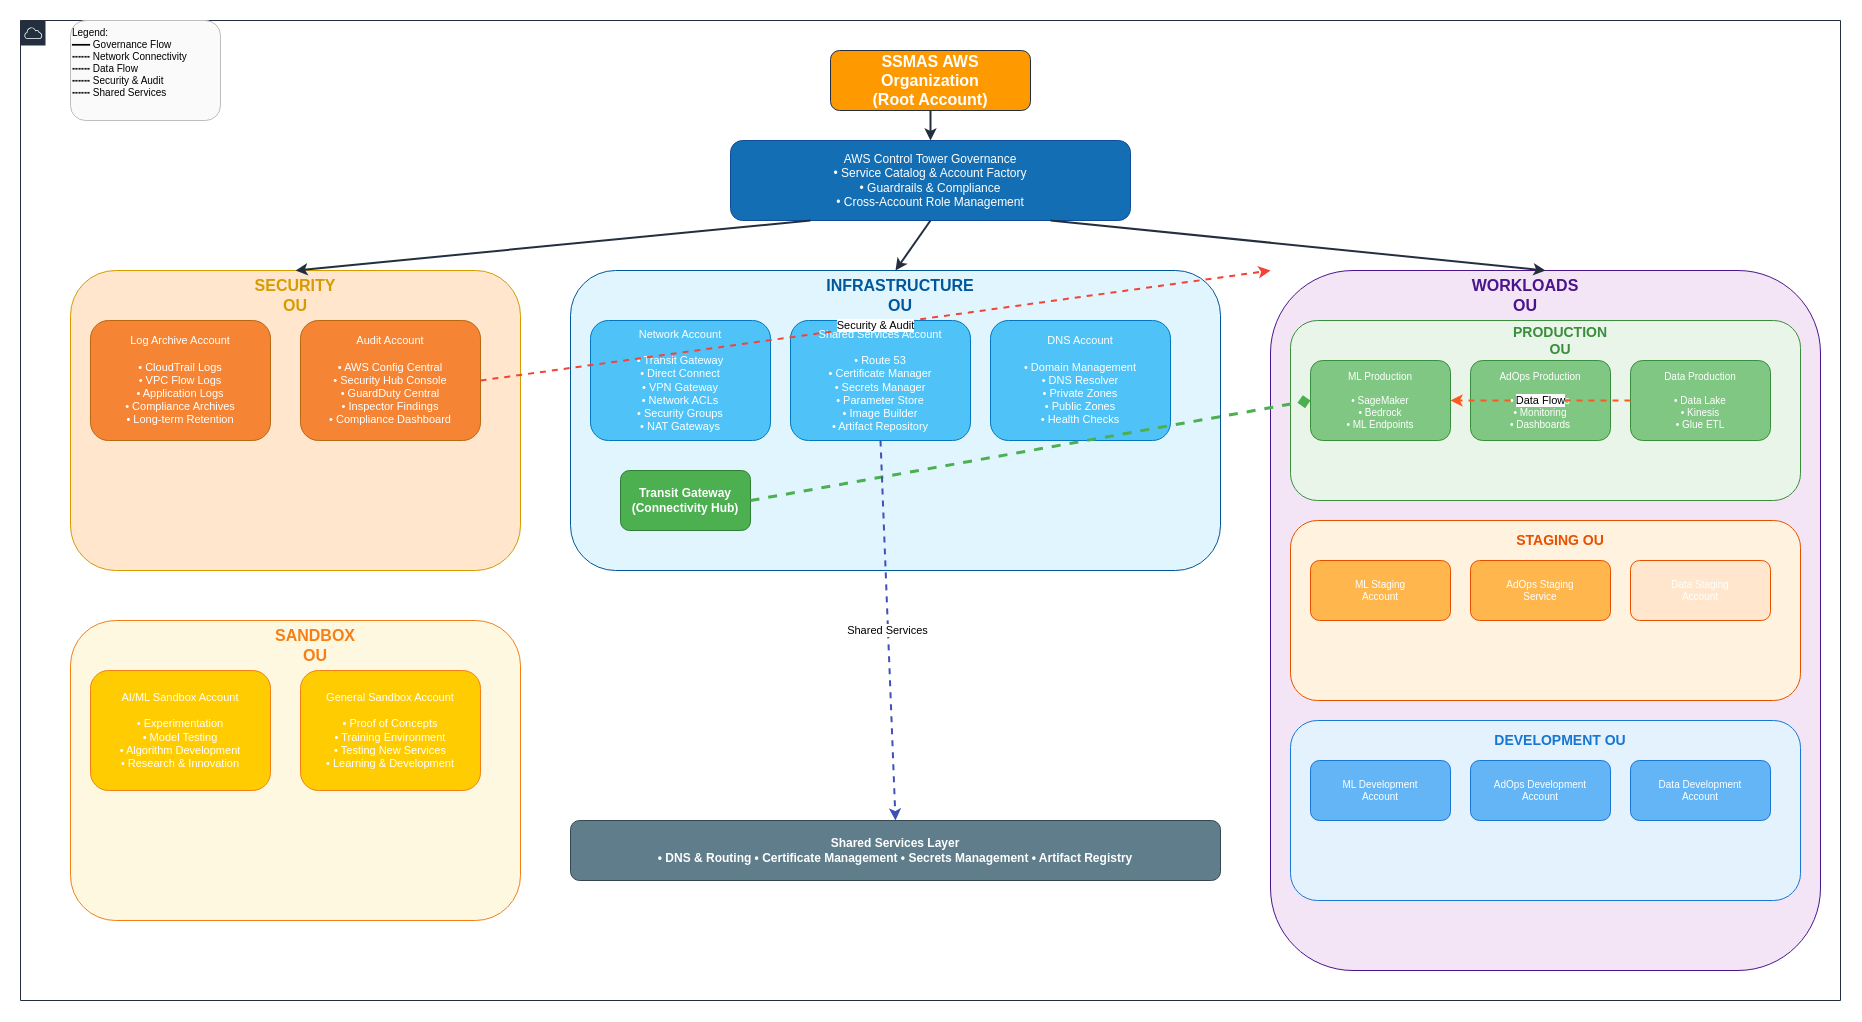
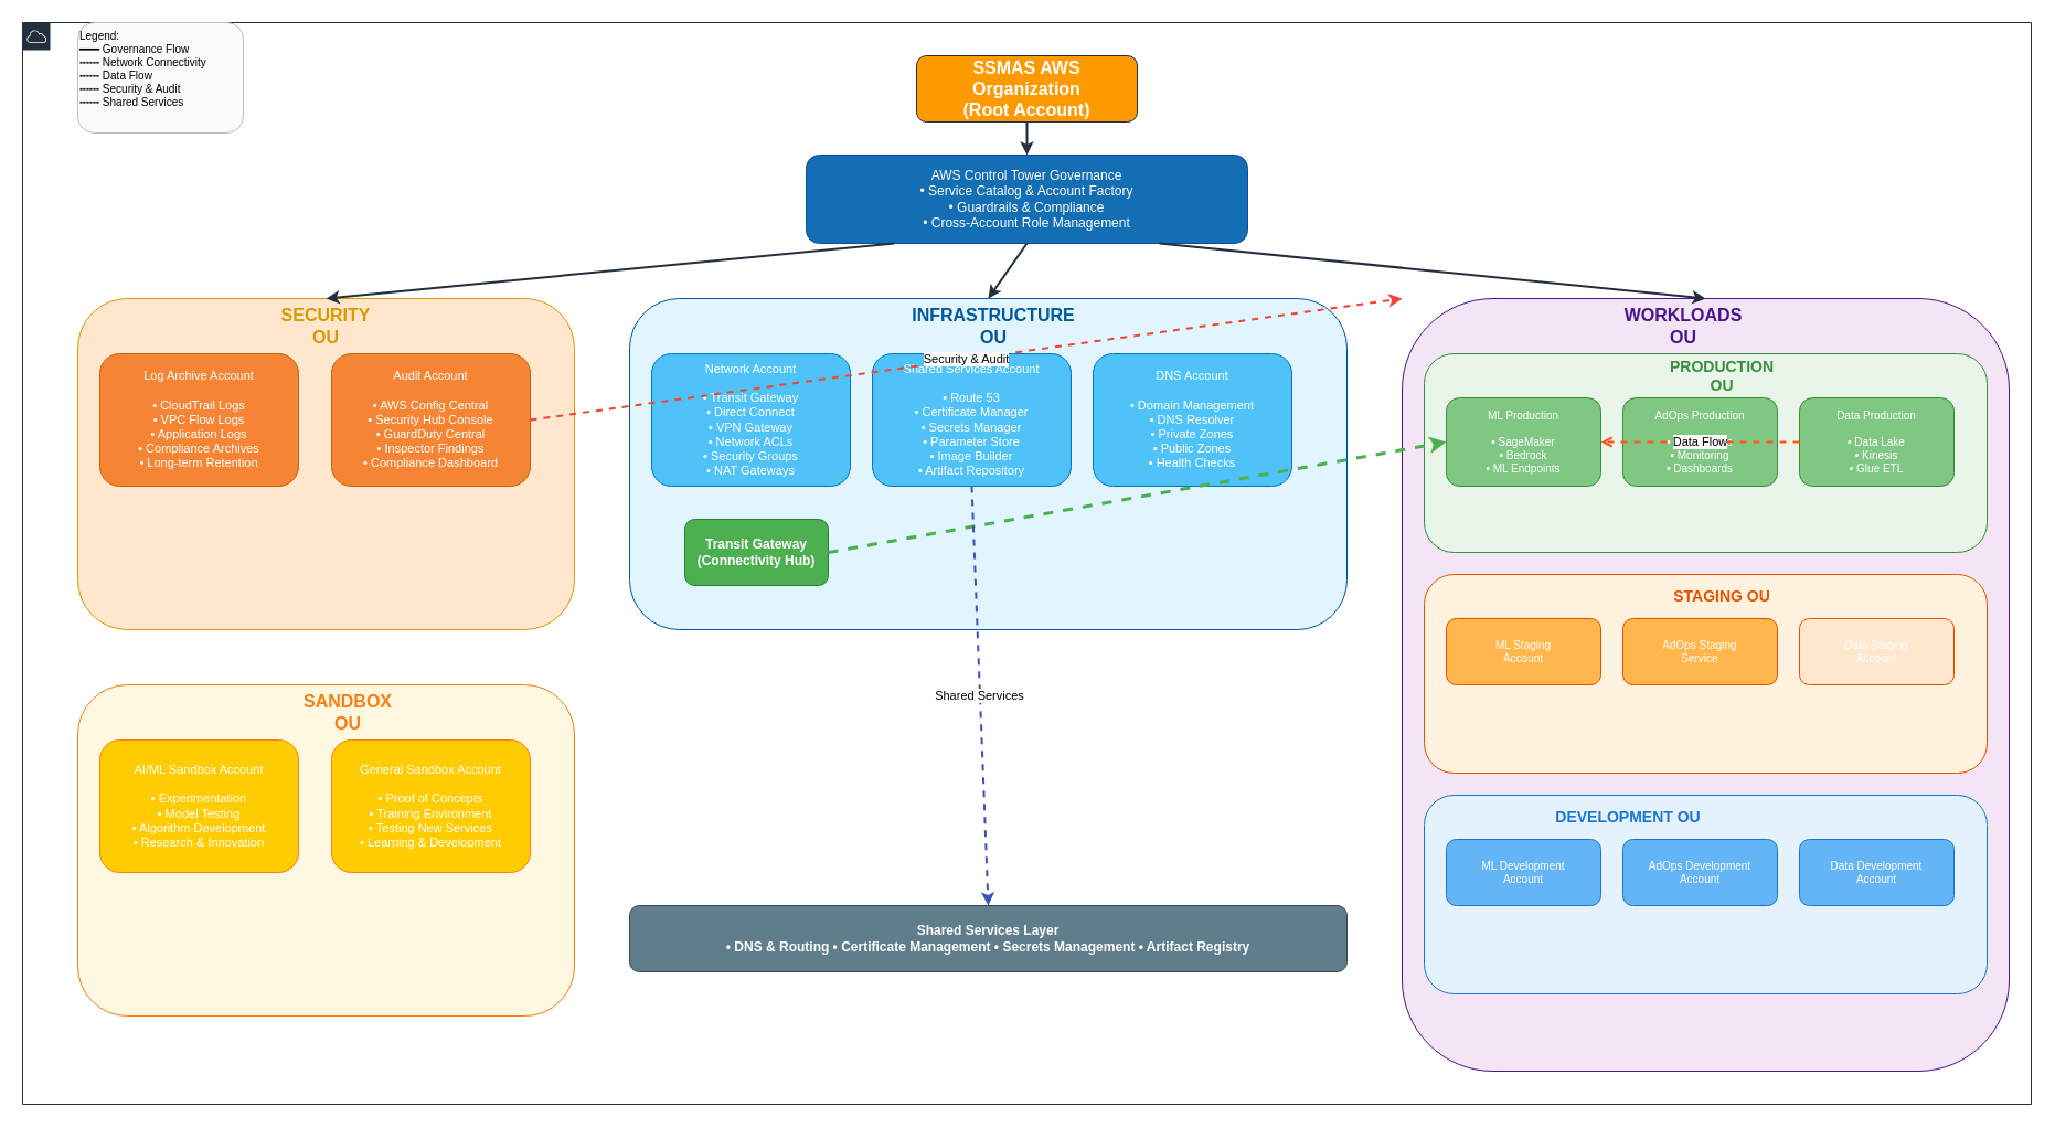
  <mxCell id="0" />
  <mxCell id="1" parent="0" />
  <mxCell id="2" value="" style="sketch=0;outlineConnect=0;gradientColor=none;html=1;whiteSpace=wrap;fontSize=12;fontStyle=0;shape=mxgraph.aws4.group;grIcon=mxgraph.aws4.group_aws_cloud;strokeColor=#232F3E;fillColor=none;verticalAlign=top;align=left;spacingLeft=30;fontColor=#232F3E;dashed=0;labelPosition=center;verticalLabelPosition=top;" vertex="1" parent="1"><mxGeometry x="20" y="20" width="1820" height="980" as="geometry" /></mxCell>
  <mxCell id="3" value="SSMAS AWS Organization&#10;(Root Account)" style="rounded=1;whiteSpace=wrap;html=1;fillColor=#FF9900;strokeColor=#232F3E;fontColor=white;fontSize=16;fontStyle=1;" vertex="1" parent="1"><mxGeometry x="830" y="50" width="200" height="60" as="geometry" /></mxCell>
  <mxCell id="4" value="AWS Control Tower Governance&#10;• Service Catalog &amp; Account Factory&#10;• Guardrails &amp; Compliance&#10;• Cross-Account Role Management" style="rounded=1;whiteSpace=wrap;html=1;fillColor=#146EB4;strokeColor=#0E4B99;fontColor=white;fontSize=12;" vertex="1" parent="1"><mxGeometry x="730" y="140" width="400" height="80" as="geometry" /></mxCell>
  <mxCell id="5" value="" style="rounded=1;whiteSpace=wrap;html=1;fillColor=#FFE6CC;strokeColor=#D79B00;verticalAlign=top;fontSize=14;fontStyle=1;" vertex="1" parent="1"><mxGeometry x="70" y="270" width="450" height="300" as="geometry" /></mxCell>
  <mxCell id="6" value="SECURITY OU" style="text;html=1;strokeColor=none;fillColor=none;align=center;verticalAlign=middle;whiteSpace=wrap;rounded=0;fontSize=16;fontStyle=1;fontColor=#D79B00;" vertex="1" parent="1"><mxGeometry x="250" y="280" width="90" height="30" as="geometry" /></mxCell>
  <mxCell id="7" value="Log Archive Account&#10;&#10;• CloudTrail Logs&#10;• VPC Flow Logs&#10;• Application Logs&#10;• Compliance Archives&#10;• Long-term Retention" style="rounded=1;whiteSpace=wrap;html=1;fillColor=#F58534;strokeColor=#BB6711;fontColor=white;fontSize=11;" vertex="1" parent="1"><mxGeometry x="90" y="320" width="180" height="120" as="geometry" /></mxCell>
  <mxCell id="8" value="Audit Account&#10;&#10;• AWS Config Central&#10;• Security Hub Console&#10;• GuardDuty Central&#10;• Inspector Findings&#10;• Compliance Dashboard" style="rounded=1;whiteSpace=wrap;html=1;fillColor=#F58534;strokeColor=#BB6711;fontColor=white;fontSize=11;" vertex="1" parent="1"><mxGeometry x="300" y="320" width="180" height="120" as="geometry" /></mxCell>
  <mxCell id="9" value="" style="rounded=1;whiteSpace=wrap;html=1;fillColor=#E1F5FE;strokeColor=#01579B;verticalAlign=top;fontSize=14;fontStyle=1;" vertex="1" parent="1"><mxGeometry x="570" y="270" width="650" height="300" as="geometry" /></mxCell>
  <mxCell id="10" value="INFRASTRUCTURE OU" style="text;html=1;strokeColor=none;fillColor=none;align=center;verticalAlign=middle;whiteSpace=wrap;rounded=0;fontSize=16;fontStyle=1;fontColor=#01579B;" vertex="1" parent="1"><mxGeometry x="825" y="280" width="150" height="30" as="geometry" /></mxCell>
  <mxCell id="11" value="Network Account&#10;&#10;• Transit Gateway&#10;• Direct Connect&#10;• VPN Gateway&#10;• Network ACLs&#10;• Security Groups&#10;• NAT Gateways" style="rounded=1;whiteSpace=wrap;html=1;fillColor=#4FC3F7;strokeColor=#0277BD;fontColor=white;fontSize=11;" vertex="1" parent="1"><mxGeometry x="590" y="320" width="180" height="120" as="geometry" /></mxCell>
  <mxCell id="12" value="Shared Services Account&#10;&#10;• Route 53&#10;• Certificate Manager&#10;• Secrets Manager&#10;• Parameter Store&#10;• Image Builder&#10;• Artifact Repository" style="rounded=1;whiteSpace=wrap;html=1;fillColor=#4FC3F7;strokeColor=#0277BD;fontColor=white;fontSize=11;" vertex="1" parent="1"><mxGeometry x="790" y="320" width="180" height="120" as="geometry" /></mxCell>
  <mxCell id="13" value="DNS Account&#10;&#10;• Domain Management&#10;• DNS Resolver&#10;• Private Zones&#10;• Public Zones&#10;• Health Checks" style="rounded=1;whiteSpace=wrap;html=1;fillColor=#4FC3F7;strokeColor=#0277BD;fontColor=white;fontSize=11;" vertex="1" parent="1"><mxGeometry x="990" y="320" width="180" height="120" as="geometry" /></mxCell>
  <mxCell id="14" value="" style="rounded=1;whiteSpace=wrap;html=1;fillColor=#F3E5F5;strokeColor=#4A148C;verticalAlign=top;fontSize=14;fontStyle=1;" vertex="1" parent="1"><mxGeometry x="1270" y="270" width="550" height="700" as="geometry" /></mxCell>
  <mxCell id="15" value="WORKLOADS OU" style="text;html=1;strokeColor=none;fillColor=none;align=center;verticalAlign=middle;whiteSpace=wrap;rounded=0;fontSize=16;fontStyle=1;fontColor=#4A148C;" vertex="1" parent="1"><mxGeometry x="1460" y="280" width="130" height="30" as="geometry" /></mxCell>
  <mxCell id="16" value="" style="rounded=1;whiteSpace=wrap;html=1;fillColor=#E8F5E8;strokeColor=#388E3C;verticalAlign=top;fontSize=12;fontStyle=1;" vertex="1" parent="1"><mxGeometry x="1290" y="320" width="510" height="180" as="geometry" /></mxCell>
  <mxCell id="17" value="PRODUCTION OU" style="text;html=1;strokeColor=none;fillColor=none;align=center;verticalAlign=middle;whiteSpace=wrap;rounded=0;fontSize=14;fontStyle=1;fontColor=#388E3C;" vertex="1" parent="1"><mxGeometry x="1500" y="330" width="120" height="20" as="geometry" /></mxCell>
  <mxCell id="18" value="ML Production&#10;&#10;• SageMaker&#10;• Bedrock&#10;• ML Endpoints" style="rounded=1;whiteSpace=wrap;html=1;fillColor=#81C784;strokeColor=#388E3C;fontColor=white;fontSize=10;" vertex="1" parent="1"><mxGeometry x="1310" y="360" width="140" height="80" as="geometry" /></mxCell>
  <mxCell id="19" value="AdOps Production&#10;&#10;• AdOps APIs&#10;• Monitoring&#10;• Dashboards" style="rounded=1;whiteSpace=wrap;html=1;fillColor=#81C784;strokeColor=#388E3C;fontColor=white;fontSize=10;" vertex="1" parent="1"><mxGeometry x="1470" y="360" width="140" height="80" as="geometry" /></mxCell>
  <mxCell id="20" value="Data Production&#10;&#10;• Data Lake&#10;• Kinesis&#10;• Glue ETL" style="rounded=1;whiteSpace=wrap;html=1;fillColor=#81C784;strokeColor=#388E3C;fontColor=white;fontSize=10;" vertex="1" parent="1"><mxGeometry x="1630" y="360" width="140" height="80" as="geometry" /></mxCell>
  <mxCell id="21" value="" style="rounded=1;whiteSpace=wrap;html=1;fillColor=#FFF3E0;strokeColor=#E65100;verticalAlign=top;fontSize=12;fontStyle=1;" vertex="1" parent="1"><mxGeometry x="1290" y="520" width="510" height="180" as="geometry" /></mxCell>
  <mxCell id="22" value="STAGING OU" style="text;html=1;strokeColor=none;fillColor=none;align=center;verticalAlign=middle;whiteSpace=wrap;rounded=0;fontSize=14;fontStyle=1;fontColor=#E65100;" vertex="1" parent="1"><mxGeometry x="1510" y="530" width="100" height="20" as="geometry" /></mxCell>
  <mxCell id="23" value="ML Staging&#10;Account" style="rounded=1;whiteSpace=wrap;html=1;fillColor=#FFB74D;strokeColor=#E65100;fontColor=white;fontSize=10;" vertex="1" parent="1"><mxGeometry x="1310" y="560" width="140" height="60" as="geometry" /></mxCell>
  <mxCell id="24" value="AdOps Staging&#10;Service" style="rounded=1;whiteSpace=wrap;html=1;fillColor=#FFB74D;strokeColor=#E65100;fontColor=white;fontSize=10;" vertex="1" parent="1"><mxGeometry x="1470" y="560" width="140" height="60" as="geometry" /></mxCell>
  <mxCell id="25" value="Data Staging&#10;Account" style="rounded=1;whiteSpace=wrap;html=1;fillColor=#ffe6cc;strokeColor=#E65100;fontColor=white;fontSize=10;" vertex="1" parent="1"><mxGeometry x="1630" y="560" width="140" height="60" as="geometry" /></mxCell>
  <mxCell id="26" value="" style="rounded=1;whiteSpace=wrap;html=1;fillColor=#E3F2FD;strokeColor=#1976D2;verticalAlign=top;fontSize=12;fontStyle=1;" vertex="1" parent="1"><mxGeometry x="1290" y="720" width="510" height="180" as="geometry" /></mxCell>
- <mxCell id="27" value="DEVELOPMENT OU" style="text;html=1;strokeColor=none;fillColor=none;align=center;verticalAlign=middle;whiteSpace=wrap;rounded=0;fontSize=14;fontStyle=1;fontColor=#1976D2;" vertex="1" parent="1"><mxGeometry x="1490" y="730" width="140" height="20" as="geometry" /></mxCell>
+ <mxCell id="27" value="DEVELOPMENT OU" style="text;html=1;strokeColor=none;fillColor=none;align=center;verticalAlign=middle;whiteSpace=wrap;rounded=0;fontSize=14;fontStyle=1;fontColor=#1976D2;" vertex="1" parent="1"><mxGeometry x="1405" y="730" width="140" height="20" as="geometry" /></mxCell>
  <mxCell id="28" value="ML Development&#10;Account" style="rounded=1;whiteSpace=wrap;html=1;fillColor=#64B5F6;strokeColor=#1976D2;fontColor=white;fontSize=10;" vertex="1" parent="1"><mxGeometry x="1310" y="760" width="140" height="60" as="geometry" /></mxCell>
  <mxCell id="29" value="AdOps Development&#10;Account" style="rounded=1;whiteSpace=wrap;html=1;fillColor=#64B5F6;strokeColor=#1976D2;fontColor=white;fontSize=10;" vertex="1" parent="1"><mxGeometry x="1470" y="760" width="140" height="60" as="geometry" /></mxCell>
  <mxCell id="30" value="Data Development&#10;Account" style="rounded=1;whiteSpace=wrap;html=1;fillColor=#64B5F6;strokeColor=#1976D2;fontColor=white;fontSize=10;" vertex="1" parent="1"><mxGeometry x="1630" y="760" width="140" height="60" as="geometry" /></mxCell>
  <mxCell id="31" value="" style="rounded=1;whiteSpace=wrap;html=1;fillColor=#FFF8E1;strokeColor=#F57F17;verticalAlign=top;fontSize=14;fontStyle=1;" vertex="1" parent="1"><mxGeometry x="70" y="620" width="450" height="300" as="geometry" /></mxCell>
  <mxCell id="32" value="SANDBOX OU" style="text;html=1;strokeColor=none;fillColor=none;align=center;verticalAlign=middle;whiteSpace=wrap;rounded=0;fontSize=16;fontStyle=1;fontColor=#F57F17;" vertex="1" parent="1"><mxGeometry x="260" y="630" width="110" height="30" as="geometry" /></mxCell>
  <mxCell id="33" value="AI/ML Sandbox Account&#10;&#10;• Experimentation&#10;• Model Testing&#10;• Algorithm Development&#10;• Research &amp; Innovation" style="rounded=1;whiteSpace=wrap;html=1;fillColor=#FFCC02;strokeColor=#F57F17;fontColor=white;fontSize=11;" vertex="1" parent="1"><mxGeometry x="90" y="670" width="180" height="120" as="geometry" /></mxCell>
  <mxCell id="34" value="General Sandbox Account&#10;&#10;• Proof of Concepts&#10;• Training Environment&#10;• Testing New Services&#10;• Learning &amp; Development" style="rounded=1;whiteSpace=wrap;html=1;fillColor=#FFCC02;strokeColor=#F57F17;fontColor=white;fontSize=11;" vertex="1" parent="1"><mxGeometry x="300" y="670" width="180" height="120" as="geometry" /></mxCell>
  <mxCell id="35" value="Transit Gateway&#10;(Connectivity Hub)" style="rounded=1;whiteSpace=wrap;html=1;fillColor=#4CAF50;strokeColor=#2E7D32;fontColor=white;fontSize=12;fontStyle=1;" vertex="1" parent="1"><mxGeometry x="620" y="470" width="130" height="60" as="geometry" /></mxCell>
  <mxCell id="36" value="Shared Services Layer&#10;• DNS &amp; Routing  • Certificate Management  • Secrets Management  • Artifact Registry" style="rounded=1;whiteSpace=wrap;html=1;fillColor=#607D8B;strokeColor=#37474F;fontColor=white;fontSize=12;fontStyle=1;" vertex="1" parent="1"><mxGeometry x="570" y="820" width="650" height="60" as="geometry" /></mxCell>
  <mxCell id="37" value="" style="endArrow=classic;html=1;rounded=0;exitX=0.5;exitY=1;exitDx=0;exitDy=0;entryX=0.5;entryY=0;entryDx=0;entryDy=0;strokeColor=#232F3E;strokeWidth=2;" edge="1" parent="1" source="3" target="4"><mxGeometry width="50" height="50" relative="1" as="geometry"><mxPoint x="930" y="120" as="sourcePoint" /><mxPoint x="930" y="140" as="targetPoint" /></mxGeometry></mxCell>
  <mxCell id="38" value="" style="endArrow=classic;html=1;rounded=0;exitX=0.2;exitY=1;exitDx=0;exitDy=0;entryX=0.5;entryY=0;entryDx=0;entryDy=0;strokeColor=#232F3E;strokeWidth=2;" edge="1" parent="1" source="4" target="5"><mxGeometry width="50" height="50" relative="1" as="geometry"><mxPoint x="810" y="220" as="sourcePoint" /><mxPoint x="295" y="270" as="targetPoint" /></mxGeometry></mxCell>
  <mxCell id="39" value="" style="endArrow=classic;html=1;rounded=0;exitX=0.5;exitY=1;exitDx=0;exitDy=0;entryX=0.5;entryY=0;entryDx=0;entryDy=0;strokeColor=#232F3E;strokeWidth=2;" edge="1" parent="1" source="4" target="9"><mxGeometry width="50" height="50" relative="1" as="geometry"><mxPoint x="930" y="220" as="sourcePoint" /><mxPoint x="895" y="270" as="targetPoint" /></mxGeometry></mxCell>
  <mxCell id="40" value="" style="endArrow=classic;html=1;rounded=0;exitX=0.8;exitY=1;exitDx=0;exitDy=0;entryX=0.5;entryY=0;entryDx=0;entryDy=0;strokeColor=#232F3E;strokeWidth=2;" edge="1" parent="1" source="4" target="14"><mxGeometry width="50" height="50" relative="1" as="geometry"><mxPoint x="1050" y="220" as="sourcePoint" /><mxPoint x="1545" y="270" as="targetPoint" /></mxGeometry></mxCell>
- <mxCell id="41" value="" style="endArrow=diamond;html=1;rounded=0;exitX=1;exitY=0.5;exitDx=0;exitDy=0;entryX=0;entryY=0.5;entryDx=0;entryDy=0;strokeColor=#4CAF50;strokeWidth=3;dashed=1;" edge="1" parent="1" source="35" target="18"><mxGeometry width="50" height="50" relative="1" as="geometry"><mxPoint x="750" y="500" as="sourcePoint" /><mxPoint x="1310" y="400" as="targetPoint" /></mxGeometry></mxCell>
- <mxCell id="42" value="Data Flow" style="endArrow=classic;html=1;rounded=0;exitX=0;exitY=0.5;exitDx=0;exitDy=0;entryX=1;entryY=0.5;entryDx=0;entryDy=0;strokeColor=#FF5722;strokeWidth=2;dashed=1;" edge="1" parent="1" source="20" target="18"><mxGeometry width="50" height="50" relative="1" as="geometry"><mxPoint x="1630" y="400" as="sourcePoint" /><mxPoint x="1450" y="400" as="targetPoint" /></mxGeometry></mxCell>
+ <mxCell id="41" value="" style="endArrow=classic;html=1;rounded=0;exitX=1;exitY=0.5;exitDx=0;exitDy=0;entryX=0;entryY=0.5;entryDx=0;entryDy=0;strokeColor=#4CAF50;strokeWidth=3;dashed=1;" edge="1" parent="1" source="35" target="18"><mxGeometry width="50" height="50" relative="1" as="geometry"><mxPoint x="750" y="500" as="sourcePoint" /><mxPoint x="1310" y="400" as="targetPoint" /></mxGeometry></mxCell>
+ <mxCell id="42" value="Data Flow" style="endArrow=open;html=1;rounded=0;exitX=0;exitY=0.5;exitDx=0;exitDy=0;entryX=1;entryY=0.5;entryDx=0;entryDy=0;strokeColor=#FF5722;strokeWidth=2;dashed=1;" edge="1" parent="1" source="20" target="18"><mxGeometry width="50" height="50" relative="1" as="geometry"><mxPoint x="1630" y="400" as="sourcePoint" /><mxPoint x="1450" y="400" as="targetPoint" /></mxGeometry></mxCell>
  <mxCell id="43" value="Security &amp; Audit" style="endArrow=classic;html=1;rounded=0;exitX=1;exitY=0.5;exitDx=0;exitDy=0;entryX=0;entryY=0;entryDx=0;entryDy=0;strokeColor=#F44336;strokeWidth=2;dashed=1;" edge="1" parent="1" source="8" target="14"><mxGeometry width="50" height="50" relative="1" as="geometry"><mxPoint x="480" y="380" as="sourcePoint" /><mxPoint x="1270" y="270" as="targetPoint" /></mxGeometry></mxCell>
  <mxCell id="44" value="Shared Services" style="endArrow=classic;html=1;rounded=0;exitX=0.5;exitY=1;exitDx=0;exitDy=0;entryX=0.5;entryY=0;entryDx=0;entryDy=0;strokeColor=#3F51B5;strokeWidth=2;dashed=1;" edge="1" parent="1" source="12" target="36"><mxGeometry width="50" height="50" relative="1" as="geometry"><mxPoint x="880" y="440" as="sourcePoint" /><mxPoint x="895" y="820" as="targetPoint" /></mxGeometry></mxCell>
  <mxCell id="45" value="Legend:&#10;━━━  Governance Flow&#10;┅┅┅  Network Connectivity&#10;┅┅┅  Data Flow&#10;┅┅┅  Security &amp; Audit&#10;┅┅┅  Shared Services" style="rounded=1;whiteSpace=wrap;html=1;fillColor=#FAFAFA;strokeColor=#BDBDBD;fontSize=10;align=left;verticalAlign=top;" vertex="1" parent="1"><mxGeometry x="70" y="20" width="150" height="100" as="geometry" /></mxCell>
